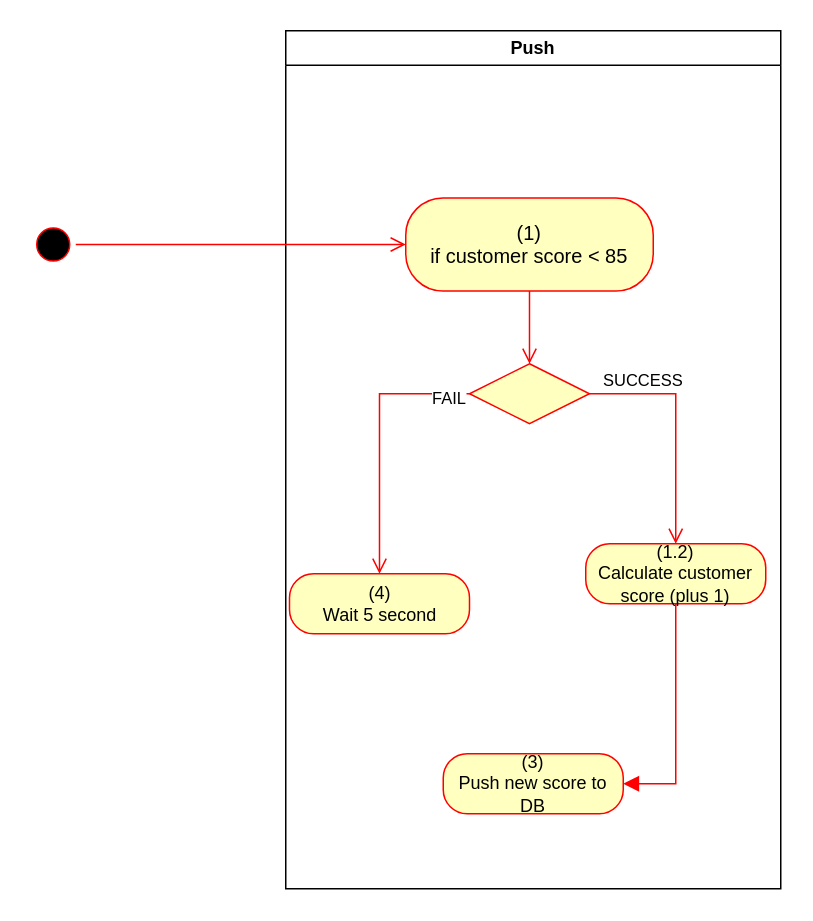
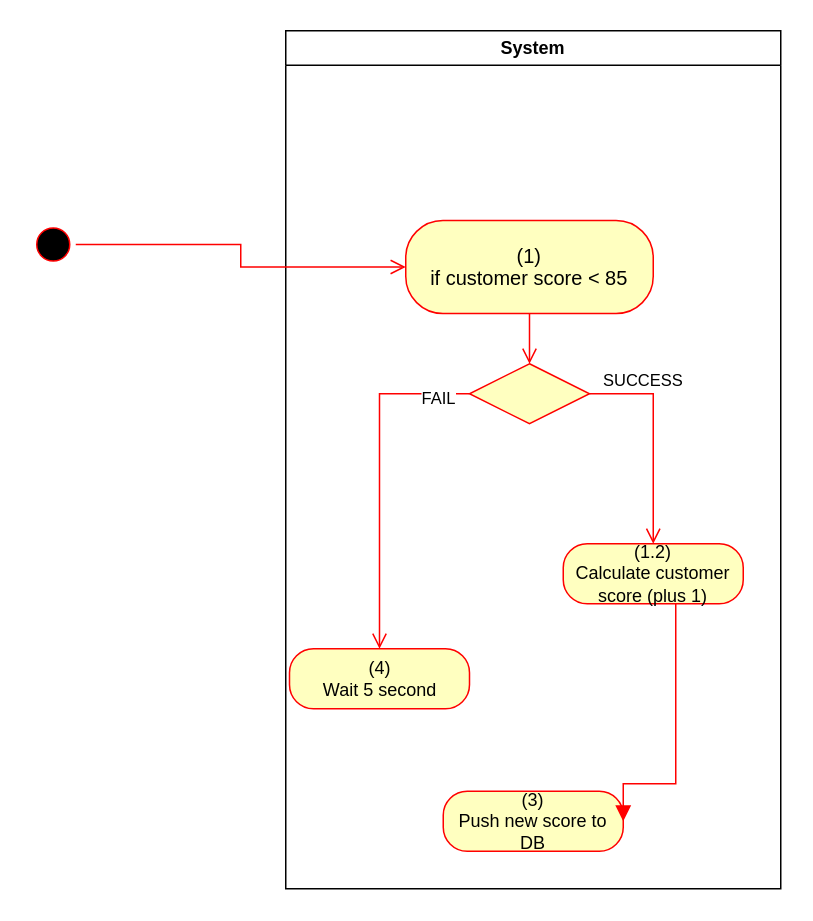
  <mxCell id="0" />
  <mxCell id="1" parent="0" />
- <mxCell id="2" value="Push" style="swimlane;whiteSpace=wrap;startSize=23;" vertex="1" parent="1"><mxGeometry x="190" y="20" width="330" height="572" as="geometry" /></mxCell>
- <mxCell id="3" value="&lt;span lang=&quot;EN-GB&quot; style=&quot;font-size: 10pt ; line-height: 107% ; font-family: &amp;#34;arial&amp;#34; , sans-serif&quot;&gt;(1)&lt;br&gt;if customer score &amp;lt; 85&lt;br&gt;&lt;/span&gt;" style="rounded=1;whiteSpace=wrap;html=1;arcSize=40;fontColor=#000000;fillColor=#ffffc0;strokeColor=#ff0000;" vertex="1" parent="2"><mxGeometry x="80" y="111.5" width="165" height="62" as="geometry" /></mxCell>
- <mxCell id="4" value="(1.2)&lt;br&gt;Calculate customer score (plus 1)" style="rounded=1;whiteSpace=wrap;html=1;arcSize=40;fontColor=#000000;fillColor=#ffffc0;strokeColor=#ff0000;" vertex="1" parent="2"><mxGeometry x="200" y="342" width="120" height="40" as="geometry" /></mxCell>
+ <mxCell id="2" value="System" style="swimlane;whiteSpace=wrap;startSize=23;" vertex="1" parent="1"><mxGeometry x="190" y="20" width="330" height="572" as="geometry" /></mxCell>
+ <mxCell id="3" value="&lt;span lang=&quot;EN-GB&quot; style=&quot;font-size: 10pt ; line-height: 107% ; font-family: &amp;#34;arial&amp;#34; , sans-serif&quot;&gt;(1)&lt;br&gt;if customer score &amp;lt; 85&lt;br&gt;&lt;/span&gt;" style="rounded=1;whiteSpace=wrap;html=1;arcSize=40;fontColor=#000000;fillColor=#ffffc0;strokeColor=#ff0000;" vertex="1" parent="2"><mxGeometry x="80" y="126.5" width="165" height="62" as="geometry" /></mxCell>
+ <mxCell id="4" value="(1.2)&lt;br&gt;Calculate customer score (plus 1)" style="rounded=1;whiteSpace=wrap;html=1;arcSize=40;fontColor=#000000;fillColor=#ffffc0;strokeColor=#ff0000;" vertex="1" parent="2"><mxGeometry x="185" y="342" width="120" height="40" as="geometry" /></mxCell>
  <mxCell id="5" value="" style="rhombus;whiteSpace=wrap;html=1;fillColor=#ffffc0;strokeColor=#ff0000;" vertex="1" parent="2"><mxGeometry x="122.5" y="222" width="80" height="40" as="geometry" /></mxCell>
  <mxCell id="6" value="SUCCESS" style="edgeStyle=orthogonalEdgeStyle;html=1;align=left;verticalAlign=bottom;endArrow=open;endSize=8;strokeColor=#ff0000;rounded=0;entryX=0.5;entryY=0;entryDx=0;entryDy=0;exitX=1;exitY=0.5;exitDx=0;exitDy=0;" edge="1" parent="2" source="5" target="4"><mxGeometry x="-0.905" relative="1" as="geometry"><mxPoint x="300" y="232" as="targetPoint" /><mxPoint as="offset" /></mxGeometry></mxCell>
  <mxCell id="7" value="FAIL" style="edgeStyle=orthogonalEdgeStyle;html=1;align=left;verticalAlign=top;endArrow=open;endSize=8;strokeColor=#ff0000;rounded=0;exitX=0;exitY=0.5;exitDx=0;exitDy=0;entryX=0.5;entryY=0;entryDx=0;entryDy=0;" edge="1" parent="2" source="5" target="11"><mxGeometry x="-0.693" y="-10" relative="1" as="geometry"><mxPoint x="60" y="322" as="targetPoint" /><mxPoint x="1" as="offset" /></mxGeometry></mxCell>
  <mxCell id="8" value="" style="edgeStyle=orthogonalEdgeStyle;html=1;verticalAlign=bottom;endArrow=open;endSize=8;strokeColor=#ff0000;rounded=0;exitX=0.5;exitY=1;exitDx=0;exitDy=0;entryX=0.5;entryY=0;entryDx=0;entryDy=0;" edge="1" parent="2" source="3" target="5"><mxGeometry relative="1" as="geometry"><mxPoint x="220" y="432" as="targetPoint" /><mxPoint x="220" y="372" as="sourcePoint" /></mxGeometry></mxCell>
- <mxCell id="9" value="(3)&lt;br&gt;Push new score to DB" style="rounded=1;whiteSpace=wrap;html=1;arcSize=40;fontColor=#000000;fillColor=#ffffc0;strokeColor=#ff0000;" vertex="1" parent="2"><mxGeometry x="105" y="482" width="120" height="40" as="geometry" /></mxCell>
+ <mxCell id="9" value="(3)&lt;br&gt;Push new score to DB" style="rounded=1;whiteSpace=wrap;html=1;arcSize=40;fontColor=#000000;fillColor=#ffffc0;strokeColor=#ff0000;" vertex="1" parent="2"><mxGeometry x="105" y="507" width="120" height="40" as="geometry" /></mxCell>
  <mxCell id="10" value="" style="edgeStyle=orthogonalEdgeStyle;html=1;verticalAlign=bottom;endArrow=block;endSize=8;strokeColor=#ff0000;rounded=0;entryX=1;entryY=0.5;entryDx=0;entryDy=0;" edge="1" parent="2" source="4" target="9"><mxGeometry relative="1" as="geometry"><mxPoint x="260" y="442" as="targetPoint" /><Array as="points"><mxPoint x="260" y="502" /></Array></mxGeometry></mxCell>
- <mxCell id="11" value="(4)&lt;br&gt;Wait 5 second" style="rounded=1;whiteSpace=wrap;html=1;arcSize=40;fontColor=#000000;fillColor=#ffffc0;strokeColor=#ff0000;" vertex="1" parent="2"><mxGeometry x="2.5" y="362" width="120" height="40" as="geometry" /></mxCell>
+ <mxCell id="11" value="(4)&lt;br&gt;Wait 5 second" style="rounded=1;whiteSpace=wrap;html=1;arcSize=40;fontColor=#000000;fillColor=#ffffc0;strokeColor=#ff0000;" vertex="1" parent="2"><mxGeometry x="2.5" y="412" width="120" height="40" as="geometry" /></mxCell>
  <mxCell id="12" value="" style="ellipse;html=1;shape=startState;fillColor=#000000;strokeColor=#ff0000;" vertex="1" parent="1"><mxGeometry x="20" y="147.5" width="30" height="30" as="geometry" /></mxCell>
  <mxCell id="13" value="" style="edgeStyle=orthogonalEdgeStyle;html=1;verticalAlign=bottom;endArrow=open;endSize=8;strokeColor=#ff0000;rounded=0;entryX=0;entryY=0.5;entryDx=0;entryDy=0;" edge="1" parent="1" source="12" target="3"><mxGeometry relative="1" as="geometry"><mxPoint x="-120" y="162.5" as="targetPoint" /></mxGeometry></mxCell>
